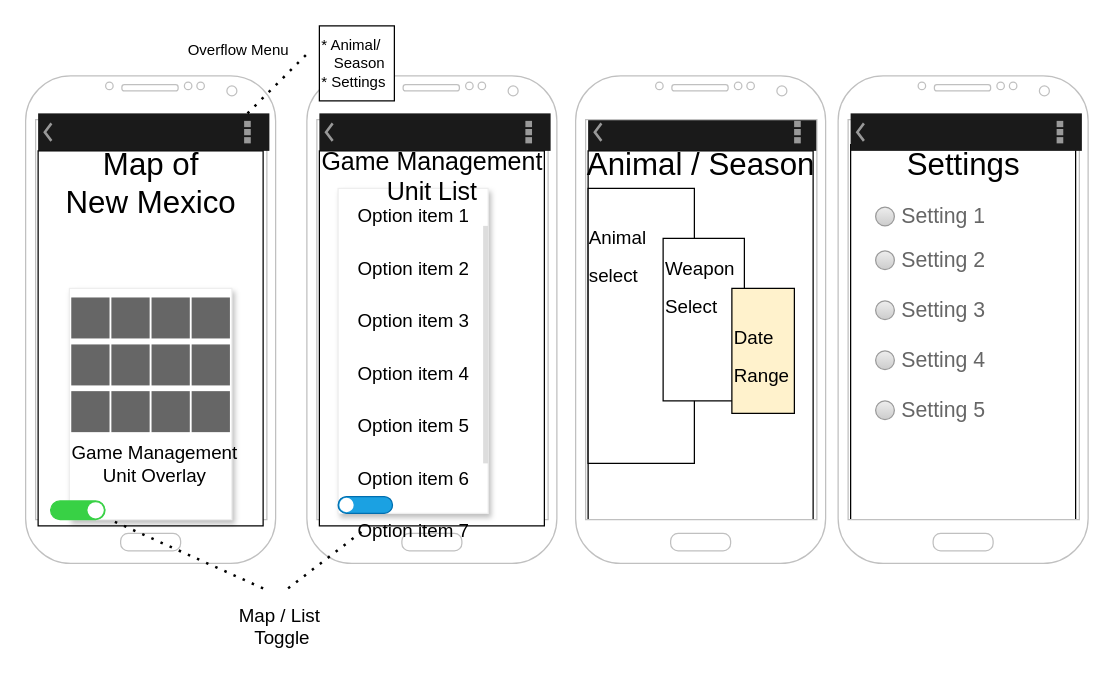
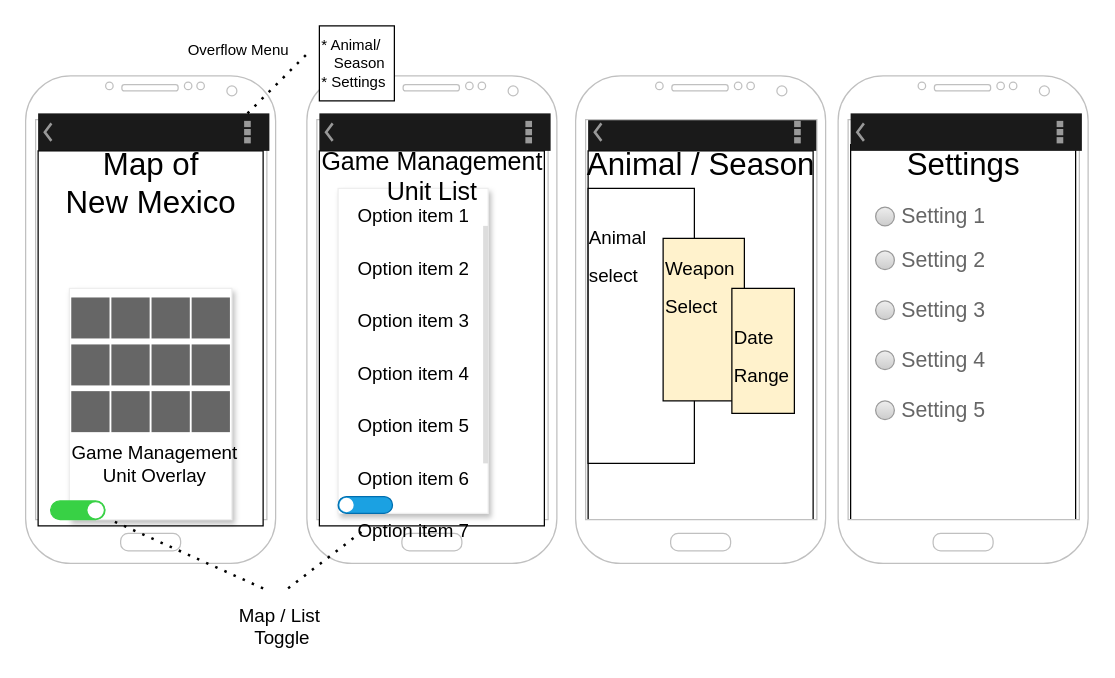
  <mxCell id="0" />
  <mxCell id="1" parent="0" />
  <mxCell id="2" value="" style="rounded=0;whiteSpace=wrap;html=1;fontSize=25;" vertex="1" parent="1"><mxGeometry x="680" y="115" width="180" height="300" as="geometry" /></mxCell>
  <mxCell id="3" value="" style="verticalLabelPosition=bottom;verticalAlign=top;html=1;shadow=0;dashed=0;strokeWidth=1;shape=mxgraph.android.phone2;strokeColor=#c0c0c0;" vertex="1" parent="1"><mxGeometry y="60" width="200" height="390" as="geometry" x="20" /></mxCell>
  <mxCell id="4" value="" style="strokeWidth=1;html=1;shadow=0;dashed=0;shape=mxgraph.android.action_bar;fillColor=#1A1A1A;strokeColor=#c0c0c0;strokeWidth=2;fontColor=#FFFFFF;fontSize=25;" vertex="1" parent="1"><mxGeometry x="30" y="90" width="185" height="30" as="geometry" /></mxCell>
  <mxCell id="5" value="" style="rounded=0;whiteSpace=wrap;html=1;fontSize=25;" vertex="1" parent="1"><mxGeometry x="30" y="120" width="180" height="300" as="geometry" /></mxCell>
  <mxCell id="6" value="Overflow Menu&lt;br&gt;" style="text;html=1;align=center;verticalAlign=middle;resizable=0;points=[];autosize=1;strokeColor=none;fontSize=12;" vertex="1" parent="1"><mxGeometry x="140" y="30" width="100" height="20" as="geometry" /></mxCell>
  <mxCell id="7" value="" style="strokeWidth=1;html=1;shadow=0;dashed=0;shape=mxgraph.android.action_bar;fillColor=#1A1A1A;strokeColor=#c0c0c0;strokeWidth=2;fontColor=#FFFFFF;fontSize=25;" vertex="1" parent="1"><mxGeometry x="470" y="90" width="185" height="30" as="geometry" /></mxCell>
  <mxCell id="8" value="" style="rounded=0;whiteSpace=wrap;html=1;fontSize=25;" vertex="1" parent="1"><mxGeometry x="470" y="120" width="180" height="300" as="geometry" /></mxCell>
  <mxCell id="9" value="" style="verticalLabelPosition=bottom;verticalAlign=top;html=1;shadow=0;dashed=0;strokeWidth=1;shape=mxgraph.android.phone2;strokeColor=#c0c0c0;" vertex="1" parent="1"><mxGeometry x="460" y="60" width="200" height="390" as="geometry" /></mxCell>
  <mxCell id="10" value="Animal / Season&lt;br style=&quot;font-size: 25px;&quot;&gt;" style="text;html=1;align=center;verticalAlign=middle;resizable=0;points=[];autosize=1;strokeColor=none;fontSize=25;" vertex="1" parent="1"><mxGeometry x="460" y="110" width="200" height="40" as="geometry" /></mxCell>
  <mxCell id="11" value="&lt;div style=&quot;text-align: left&quot;&gt;&lt;span style=&quot;font-size: 15px&quot;&gt;Animal select&lt;/span&gt;&lt;/div&gt;&lt;div style=&quot;text-align: left&quot;&gt;&lt;span style=&quot;font-size: 15px&quot;&gt;&lt;br&gt;&lt;/span&gt;&lt;/div&gt;&lt;div style=&quot;text-align: left&quot;&gt;&lt;span style=&quot;font-size: 15px&quot;&gt;&lt;br&gt;&lt;/span&gt;&lt;/div&gt;&lt;div style=&quot;text-align: left&quot;&gt;&lt;span style=&quot;font-size: 15px&quot;&gt;&lt;br&gt;&lt;/span&gt;&lt;/div&gt;&lt;div style=&quot;text-align: left&quot;&gt;&lt;span style=&quot;font-size: 15px&quot;&gt;&lt;br&gt;&lt;/span&gt;&lt;/div&gt;" style="rounded=0;whiteSpace=wrap;html=1;fontSize=25;" vertex="1" parent="1"><mxGeometry x="470" y="150" width="85" height="220" as="geometry" /></mxCell>
- <mxCell id="12" value="&lt;font style=&quot;font-size: 15px&quot;&gt;Weapon Select&lt;br&gt;&lt;br&gt;&lt;br&gt;&lt;/font&gt;" style="rounded=0;whiteSpace=wrap;html=1;fontSize=25;align=left;" vertex="1" parent="1"><mxGeometry x="530" y="190" width="65" height="130" as="geometry" /></mxCell>
+ <mxCell id="12" value="&lt;font style=&quot;font-size: 15px&quot;&gt;Weapon Select&lt;br&gt;&lt;br&gt;&lt;br&gt;&lt;/font&gt;" style="rounded=0;whiteSpace=wrap;html=1;fontSize=25;align=left;fillColor=#fff2cc;" vertex="1" parent="1"><mxGeometry x="530" y="190" width="65" height="130" as="geometry" /></mxCell>
  <mxCell id="13" value="&lt;font style=&quot;font-size: 15px&quot;&gt;Date Range&lt;br&gt;&lt;/font&gt;" style="rounded=0;whiteSpace=wrap;html=1;fontSize=25;align=left;fillColor=#fff2cc;" vertex="1" parent="1"><mxGeometry x="585" y="230" width="50" height="100" as="geometry" /></mxCell>
  <mxCell id="14" value="" style="verticalLabelPosition=bottom;verticalAlign=top;html=1;shadow=0;dashed=0;strokeWidth=1;shape=mxgraph.android.phone2;strokeColor=#c0c0c0;" vertex="1" parent="1"><mxGeometry x="670" y="60" width="200" height="390" as="geometry" /></mxCell>
  <mxCell id="15" value="" style="strokeWidth=1;html=1;shadow=0;dashed=0;shape=mxgraph.android.action_bar;fillColor=#1A1A1A;strokeColor=#c0c0c0;strokeWidth=2;fontColor=#FFFFFF;fontSize=25;" vertex="1" parent="1"><mxGeometry x="680" y="90" width="185" height="30" as="geometry" /></mxCell>
  <mxCell id="16" value="Settings" style="text;html=1;align=center;verticalAlign=middle;resizable=0;points=[];autosize=1;strokeColor=none;fontSize=25;" vertex="1" parent="1"><mxGeometry x="715" y="110" width="110" height="40" as="geometry" /></mxCell>
  <mxCell id="17" value="Map of &lt;br&gt;New Mexico" style="text;html=1;align=center;verticalAlign=middle;resizable=0;points=[];autosize=1;strokeColor=none;fontSize=25;" vertex="1" parent="1"><mxGeometry x="45" y="110" width="150" height="70" as="geometry" /></mxCell>
  <mxCell id="18" value="" style="shape=rect;fillColor=#ffffff;strokeColor=#eeeeee;shadow=1;fontSize=25;rotation=-180;" vertex="1" parent="1"><mxGeometry x="55" y="230" width="130" height="185" as="geometry" /></mxCell>
  <mxCell id="19" value="" style="shape=rect;strokeColor=none;fillColor=#666666;resizeWidth=1;resizeHeight=1;rotation=-180;" vertex="1" parent="18"><mxGeometry x="0.012" width="30.61" height="32.786" relative="1" as="geometry"><mxPoint y="70" as="offset" /></mxGeometry></mxCell>
  <mxCell id="20" value="" style="shape=rect;strokeColor=none;fillColor=#666666;resizeWidth=1;resizeHeight=1;rotation=-180;" vertex="1" parent="18"><mxGeometry x="0.259" width="30.61" height="32.786" relative="1" as="geometry"><mxPoint y="70" as="offset" /></mxGeometry></mxCell>
  <mxCell id="21" value="" style="shape=rect;strokeColor=none;fillColor=#666666;resizeWidth=1;resizeHeight=1;rotation=-180;" vertex="1" parent="18"><mxGeometry x="0.506" width="30.61" height="32.786" relative="1" as="geometry"><mxPoint y="70" as="offset" /></mxGeometry></mxCell>
  <mxCell id="22" value="" style="shape=rect;strokeColor=none;fillColor=#666666;resizeWidth=1;resizeHeight=1;rotation=-180;" vertex="1" parent="18"><mxGeometry x="0.753" width="30.61" height="32.786" relative="1" as="geometry"><mxPoint y="70" as="offset" /></mxGeometry></mxCell>
  <mxCell id="23" value="" style="shape=rect;strokeColor=none;fillColor=#666666;resizeWidth=1;resizeHeight=1;rotation=-180;" vertex="1" parent="18"><mxGeometry x="0.012" y="0.202" width="30.61" height="32.786" relative="1" as="geometry"><mxPoint y="70" as="offset" /></mxGeometry></mxCell>
  <mxCell id="24" value="" style="shape=rect;strokeColor=none;fillColor=#666666;resizeWidth=1;resizeHeight=1;rotation=-180;" vertex="1" parent="18"><mxGeometry x="0.259" y="0.202" width="30.61" height="32.786" relative="1" as="geometry"><mxPoint y="70" as="offset" /></mxGeometry></mxCell>
  <mxCell id="25" value="" style="shape=rect;strokeColor=none;fillColor=#666666;resizeWidth=1;resizeHeight=1;rotation=-180;" vertex="1" parent="18"><mxGeometry x="0.506" y="0.202" width="30.61" height="32.786" relative="1" as="geometry"><mxPoint y="70" as="offset" /></mxGeometry></mxCell>
  <mxCell id="26" value="" style="shape=rect;strokeColor=none;fillColor=#666666;resizeWidth=1;resizeHeight=1;rotation=-180;" vertex="1" parent="18"><mxGeometry x="0.753" y="0.202" width="30.61" height="32.786" relative="1" as="geometry"><mxPoint y="70" as="offset" /></mxGeometry></mxCell>
  <mxCell id="27" value="" style="shape=rect;strokeColor=none;fillColor=#666666;resizeWidth=1;resizeHeight=1;rotation=-180;" vertex="1" parent="18"><mxGeometry x="0.012" y="0.405" width="30.61" height="32.786" relative="1" as="geometry"><mxPoint y="70" as="offset" /></mxGeometry></mxCell>
  <mxCell id="28" value="" style="shape=rect;strokeColor=none;fillColor=#666666;resizeWidth=1;resizeHeight=1;rotation=-180;" vertex="1" parent="18"><mxGeometry x="0.259" y="0.405" width="30.61" height="32.786" relative="1" as="geometry"><mxPoint y="70" as="offset" /></mxGeometry></mxCell>
  <mxCell id="29" value="" style="shape=rect;strokeColor=none;fillColor=#666666;resizeWidth=1;resizeHeight=1;rotation=-180;" vertex="1" parent="18"><mxGeometry x="0.506" y="0.405" width="30.61" height="32.786" relative="1" as="geometry"><mxPoint y="70" as="offset" /></mxGeometry></mxCell>
  <mxCell id="30" value="" style="shape=rect;strokeColor=none;fillColor=#666666;resizeWidth=1;resizeHeight=1;rotation=-180;" vertex="1" parent="18"><mxGeometry x="0.753" y="0.405" width="30.61" height="32.786" relative="1" as="geometry"><mxPoint y="70" as="offset" /></mxGeometry></mxCell>
  <mxCell id="31" value="" style="html=1;verticalLabelPosition=bottom;labelBackgroundColor=#ffffff;verticalAlign=top;shadow=0;dashed=0;strokeWidth=1;shape=mxgraph.ios7ui.onOffButton;buttonState=on;strokeColor=#38D145;strokeColor2=#aaaaaa;fillColor=#38D145;fillColor2=#ffffff;fontSize=15;" vertex="1" parent="18"><mxGeometry x="-15" y="170" width="43.5" height="15" as="geometry" /></mxCell>
  <mxCell id="32" value="Game Management &lt;br style=&quot;font-size: 15px;&quot;&gt;Unit Overlay" style="text;html=1;align=center;verticalAlign=middle;resizable=0;points=[];autosize=1;strokeColor=none;fontSize=15;" vertex="1" parent="1"><mxGeometry x="47.5" y="350" width="150" height="40" as="geometry" /></mxCell>
  <mxCell id="33" value="Map / List&amp;nbsp;&lt;br&gt;Toggle&lt;br&gt;" style="text;html=1;align=center;verticalAlign=middle;resizable=0;points=[];autosize=1;strokeColor=none;fontSize=15;" vertex="1" parent="1"><mxGeometry x="185" y="480" width="80" height="40" as="geometry" /></mxCell>
  <mxCell id="34" value="" style="endArrow=none;dashed=1;html=1;dashPattern=1 3;strokeWidth=2;fontSize=15;entryX=0.75;entryY=0;entryDx=0;entryDy=0;" edge="1" parent="1" target="18"><mxGeometry width="50" height="50" relative="1" as="geometry"><mxPoint x="210" y="470" as="sourcePoint" /><mxPoint x="90" y="400" as="targetPoint" /></mxGeometry></mxCell>
  <mxCell id="35" value="" style="verticalLabelPosition=bottom;verticalAlign=top;html=1;shadow=0;dashed=0;strokeWidth=1;shape=mxgraph.android.phone2;strokeColor=#c0c0c0;" vertex="1" parent="1"><mxGeometry x="245" y="60" width="200" height="390" as="geometry" /></mxCell>
  <mxCell id="36" value="" style="strokeWidth=1;html=1;shadow=0;dashed=0;shape=mxgraph.android.action_bar;fillColor=#1A1A1A;strokeColor=#c0c0c0;strokeWidth=2;fontColor=#FFFFFF;fontSize=25;" vertex="1" parent="1"><mxGeometry x="255" y="90" width="185" height="30" as="geometry" /></mxCell>
  <mxCell id="37" value="" style="rounded=0;whiteSpace=wrap;html=1;fontSize=25;" vertex="1" parent="1"><mxGeometry x="255" y="120" width="180" height="300" as="geometry" /></mxCell>
  <mxCell id="38" value="" style="endArrow=none;dashed=1;html=1;dashPattern=1 3;strokeWidth=2;fontSize=15;entryX=0.194;entryY=1.013;entryDx=0;entryDy=0;entryPerimeter=0;" edge="1" parent="1" target="37"><mxGeometry width="50" height="50" relative="1" as="geometry"><mxPoint x="230" y="470" as="sourcePoint" /><mxPoint x="315" y="400" as="targetPoint" /></mxGeometry></mxCell>
  <mxCell id="39" value="* Animal/&lt;br&gt;&amp;nbsp; &amp;nbsp;Season&lt;br&gt;* Settings" style="whiteSpace=wrap;html=1;aspect=fixed;fontSize=12;align=left;" vertex="1" parent="1"><mxGeometry x="255" width="60" height="60" as="geometry" y="20" /></mxCell>
  <mxCell id="40" value="" style="endArrow=none;dashed=1;html=1;dashPattern=1 3;strokeWidth=2;fontSize=15;" edge="1" parent="1"><mxGeometry width="50" height="50" relative="1" as="geometry"><mxPoint x="197.5" y="90" as="sourcePoint" /><mxPoint x="247.5" y="40" as="targetPoint" /></mxGeometry></mxCell>
  <mxCell id="41" value="" style="shape=rect;strokeColor=#eeeeee;fillColor=#ffffff;shadow=1;fontSize=15;" vertex="1" parent="1"><mxGeometry x="270" y="150" width="120" height="260" as="geometry" /></mxCell>
  <mxCell id="42" value="Option item 7" style="text;verticalAlign=middle;spacing=0;spacingLeft=16;fontSize=15;resizeWidth=1;" vertex="1" parent="41"><mxGeometry width="120" height="42" relative="1" as="geometry"><mxPoint y="252" as="offset" /></mxGeometry></mxCell>
  <mxCell id="43" value="Option item 1" style="text;verticalAlign=middle;spacing=0;spacingLeft=16;fontSize=15;resizeWidth=1;" vertex="1" parent="41"><mxGeometry width="120" height="42" relative="1" as="geometry" /></mxCell>
  <mxCell id="44" value="Option item 2" style="text;verticalAlign=middle;spacing=0;spacingLeft=16;fontSize=15;resizeWidth=1;" vertex="1" parent="41"><mxGeometry width="120" height="42" relative="1" as="geometry"><mxPoint y="42" as="offset" /></mxGeometry></mxCell>
  <mxCell id="45" value="Option item 3" style="text;verticalAlign=middle;spacing=0;spacingLeft=16;fontSize=15;resizeWidth=1;" vertex="1" parent="41"><mxGeometry width="120" height="42" relative="1" as="geometry"><mxPoint y="84" as="offset" /></mxGeometry></mxCell>
  <mxCell id="46" value="Option item 4" style="text;verticalAlign=middle;spacing=0;spacingLeft=16;fontSize=15;resizeWidth=1;" vertex="1" parent="41"><mxGeometry width="120" height="42" relative="1" as="geometry"><mxPoint y="126" as="offset" /></mxGeometry></mxCell>
  <mxCell id="47" value="Option item 5" style="text;verticalAlign=middle;spacing=0;spacingLeft=16;fontSize=15;resizeWidth=1;" vertex="1" parent="41"><mxGeometry width="120" height="42" relative="1" as="geometry"><mxPoint y="168" as="offset" /></mxGeometry></mxCell>
  <mxCell id="48" value="Option item 6" style="text;verticalAlign=middle;spacing=0;spacingLeft=16;fontSize=15;resizeWidth=1;" vertex="1" parent="41"><mxGeometry width="120" height="42" relative="1" as="geometry"><mxPoint y="210" as="offset" /></mxGeometry></mxCell>
  <mxCell id="49" value="" style="shape=rect;strokeColor=none;fillColor=#dddddd;" vertex="1" parent="41"><mxGeometry x="1" width="4" height="190" relative="1" as="geometry"><mxPoint x="-4" y="30" as="offset" /></mxGeometry></mxCell>
  <mxCell id="50" value="" style="html=1;verticalLabelPosition=bottom;labelBackgroundColor=#ffffff;verticalAlign=top;shadow=0;dashed=0;strokeWidth=1;shape=mxgraph.ios7ui.onOffButton;buttonState=on;strokeColor=#006EAF;strokeColor2=#aaaaaa;fillColor=#1ba1e2;fillColor2=#ffffff;fontSize=15;rotation=-180;fontColor=#ffffff;" vertex="1" parent="41"><mxGeometry y="246.552" width="43.5" height="13.448" as="geometry" /></mxCell>
  <mxCell id="51" value="&lt;font style=&quot;font-size: 20px&quot;&gt;Game Management &lt;br&gt;Unit List&lt;/font&gt;" style="text;html=1;align=center;verticalAlign=middle;resizable=0;points=[];autosize=1;strokeColor=none;fontSize=15;" vertex="1" parent="1"><mxGeometry x="250" y="115" width="190" height="50" as="geometry" /></mxCell>
  <mxCell id="52" value="Setting 1" style="shape=ellipse;fillColor=#eeeeee;strokeColor=#999999;gradientColor=#cccccc;html=1;align=left;spacingLeft=4;fontSize=17;fontColor=#666666;labelPosition=right;shadow=0;" vertex="1" parent="1"><mxGeometry x="700" y="165" width="15" height="15" as="geometry" /></mxCell>
  <mxCell id="53" value="Setting 2" style="shape=ellipse;fillColor=#eeeeee;strokeColor=#999999;gradientColor=#cccccc;html=1;align=left;spacingLeft=4;fontSize=17;fontColor=#666666;labelPosition=right;shadow=0;" vertex="1" parent="1"><mxGeometry x="700" y="200" width="15" height="15" as="geometry" /></mxCell>
  <mxCell id="54" value="Setting 3" style="shape=ellipse;fillColor=#eeeeee;strokeColor=#999999;gradientColor=#cccccc;html=1;align=left;spacingLeft=4;fontSize=17;fontColor=#666666;labelPosition=right;shadow=0;" vertex="1" parent="1"><mxGeometry x="700" y="240" width="15" height="15" as="geometry" /></mxCell>
  <mxCell id="55" value="Setting 4" style="shape=ellipse;fillColor=#eeeeee;strokeColor=#999999;gradientColor=#cccccc;html=1;align=left;spacingLeft=4;fontSize=17;fontColor=#666666;labelPosition=right;shadow=0;" vertex="1" parent="1"><mxGeometry x="700" y="280" width="15" height="15" as="geometry" /></mxCell>
  <mxCell id="56" value="Setting 5" style="shape=ellipse;fillColor=#eeeeee;strokeColor=#999999;gradientColor=#cccccc;html=1;align=left;spacingLeft=4;fontSize=17;fontColor=#666666;labelPosition=right;shadow=0;" vertex="1" parent="1"><mxGeometry x="700" y="320" width="15" height="15" as="geometry" /></mxCell>
